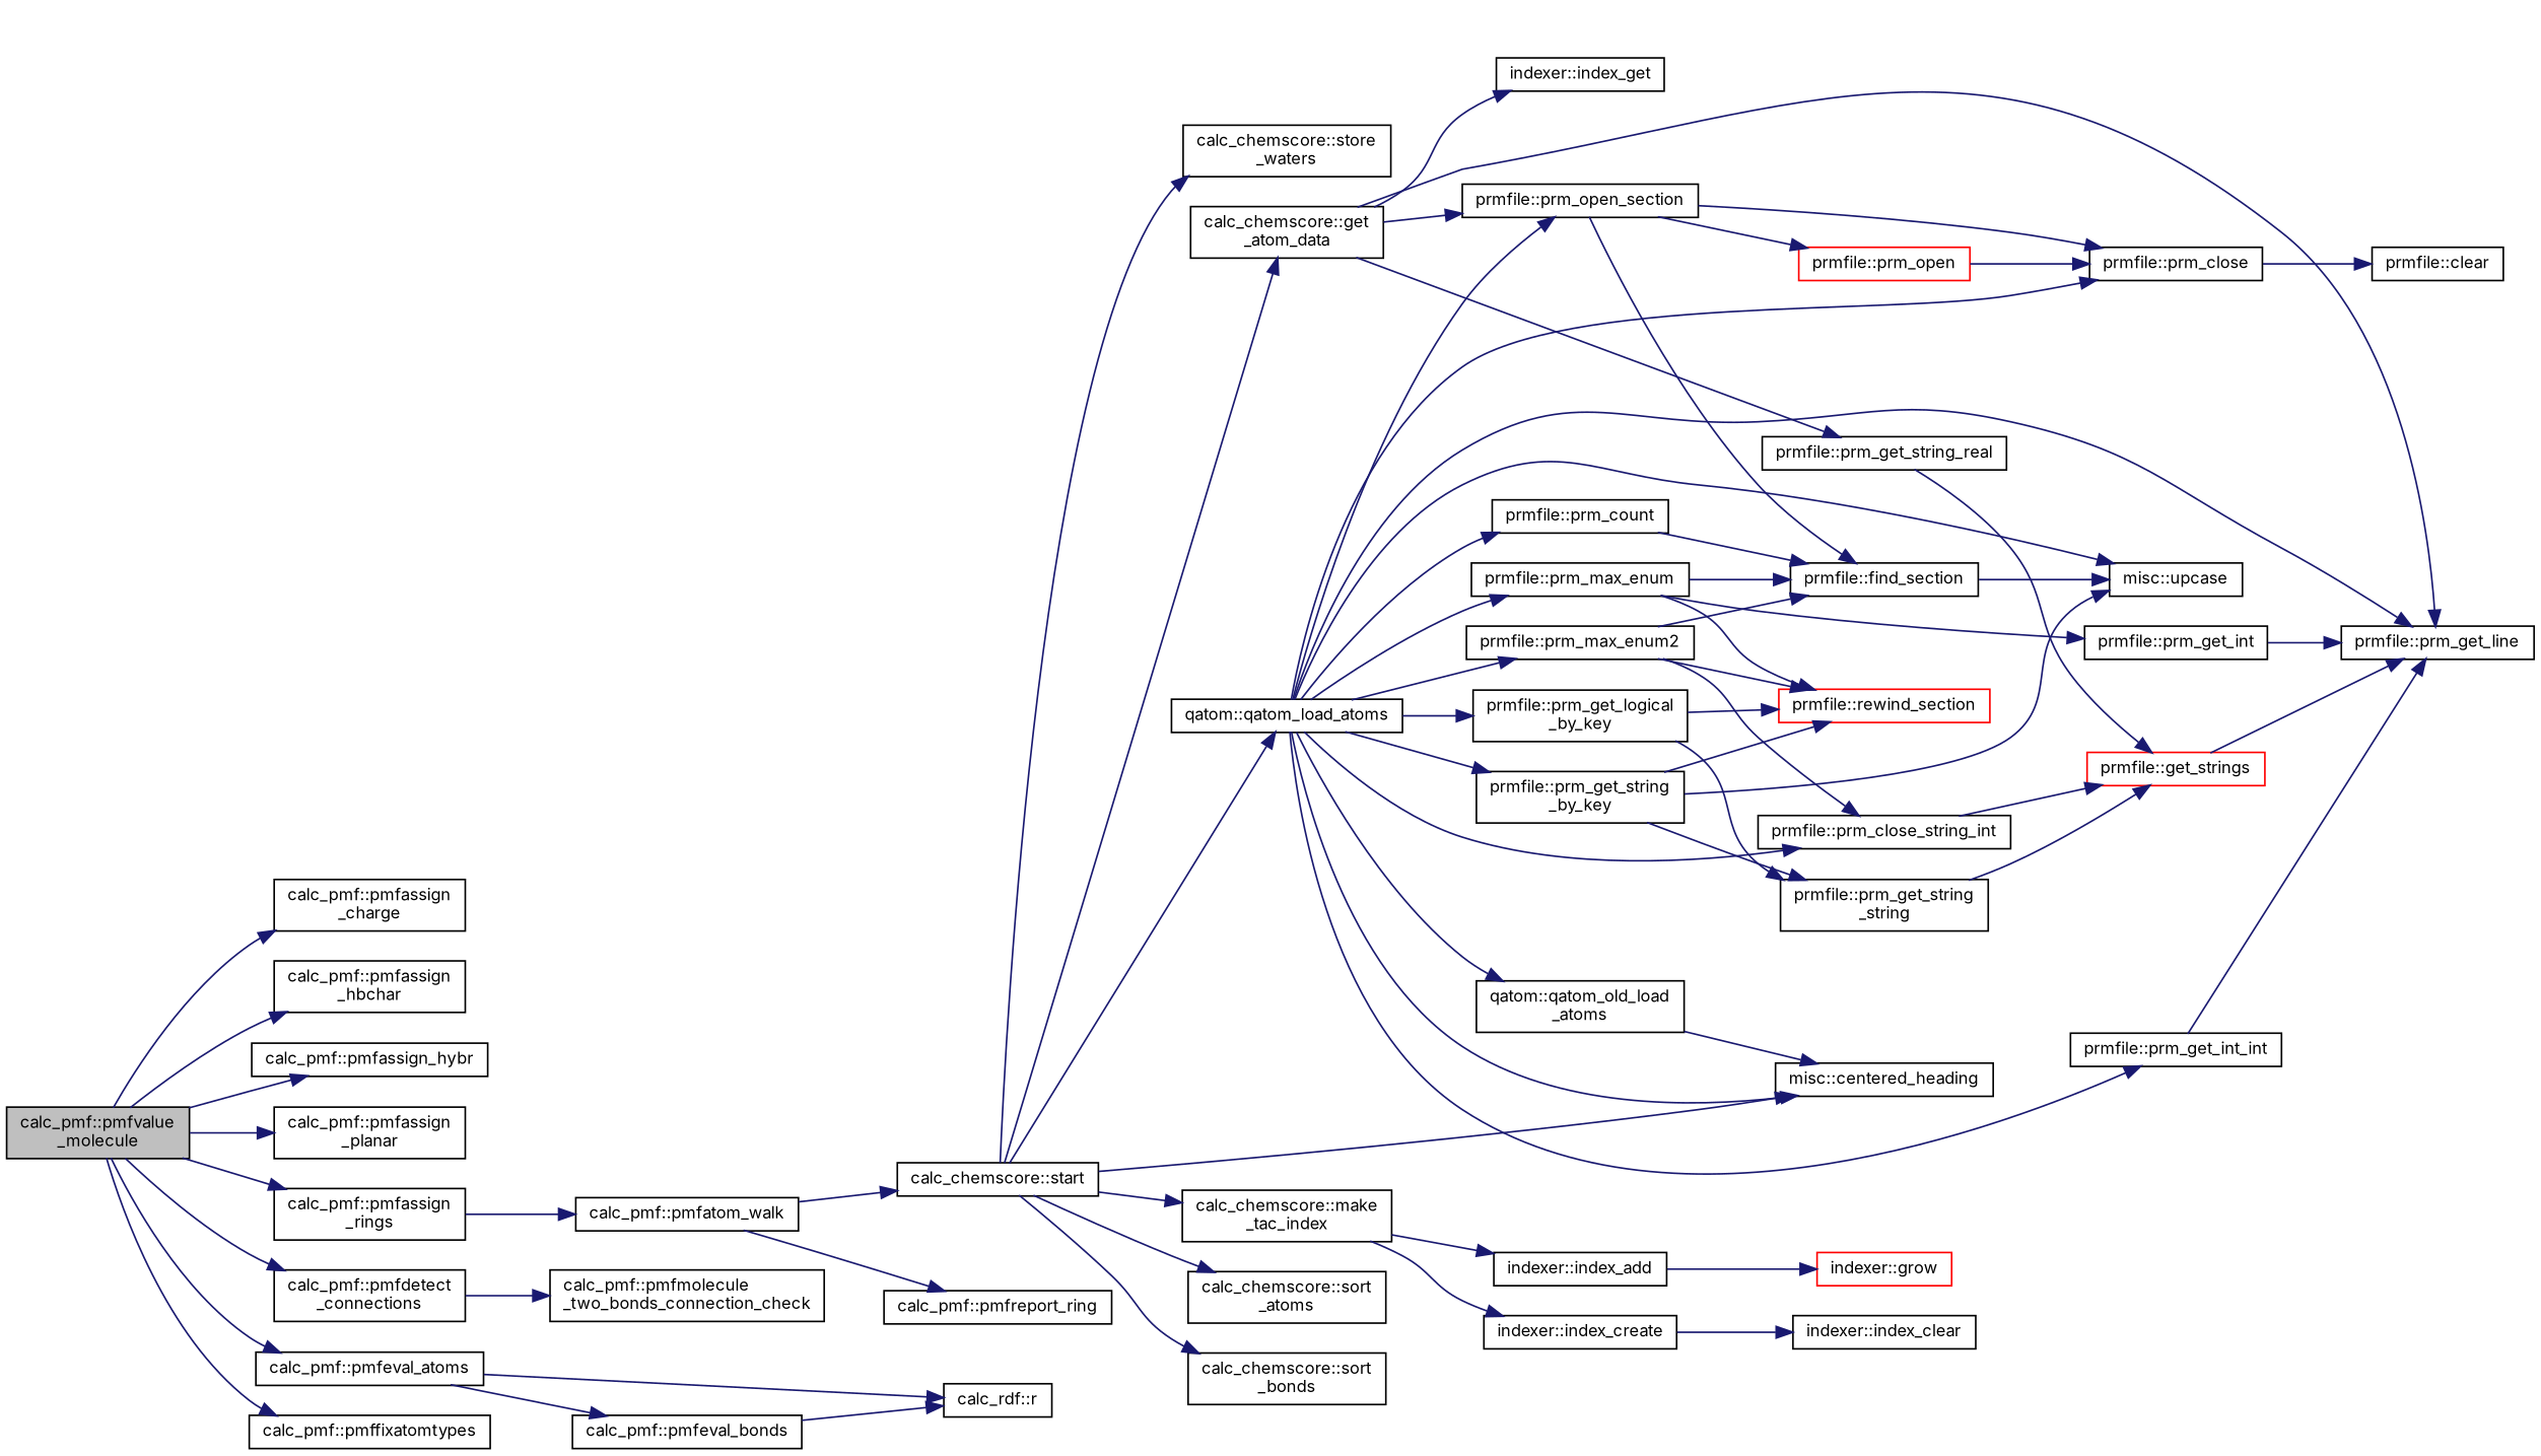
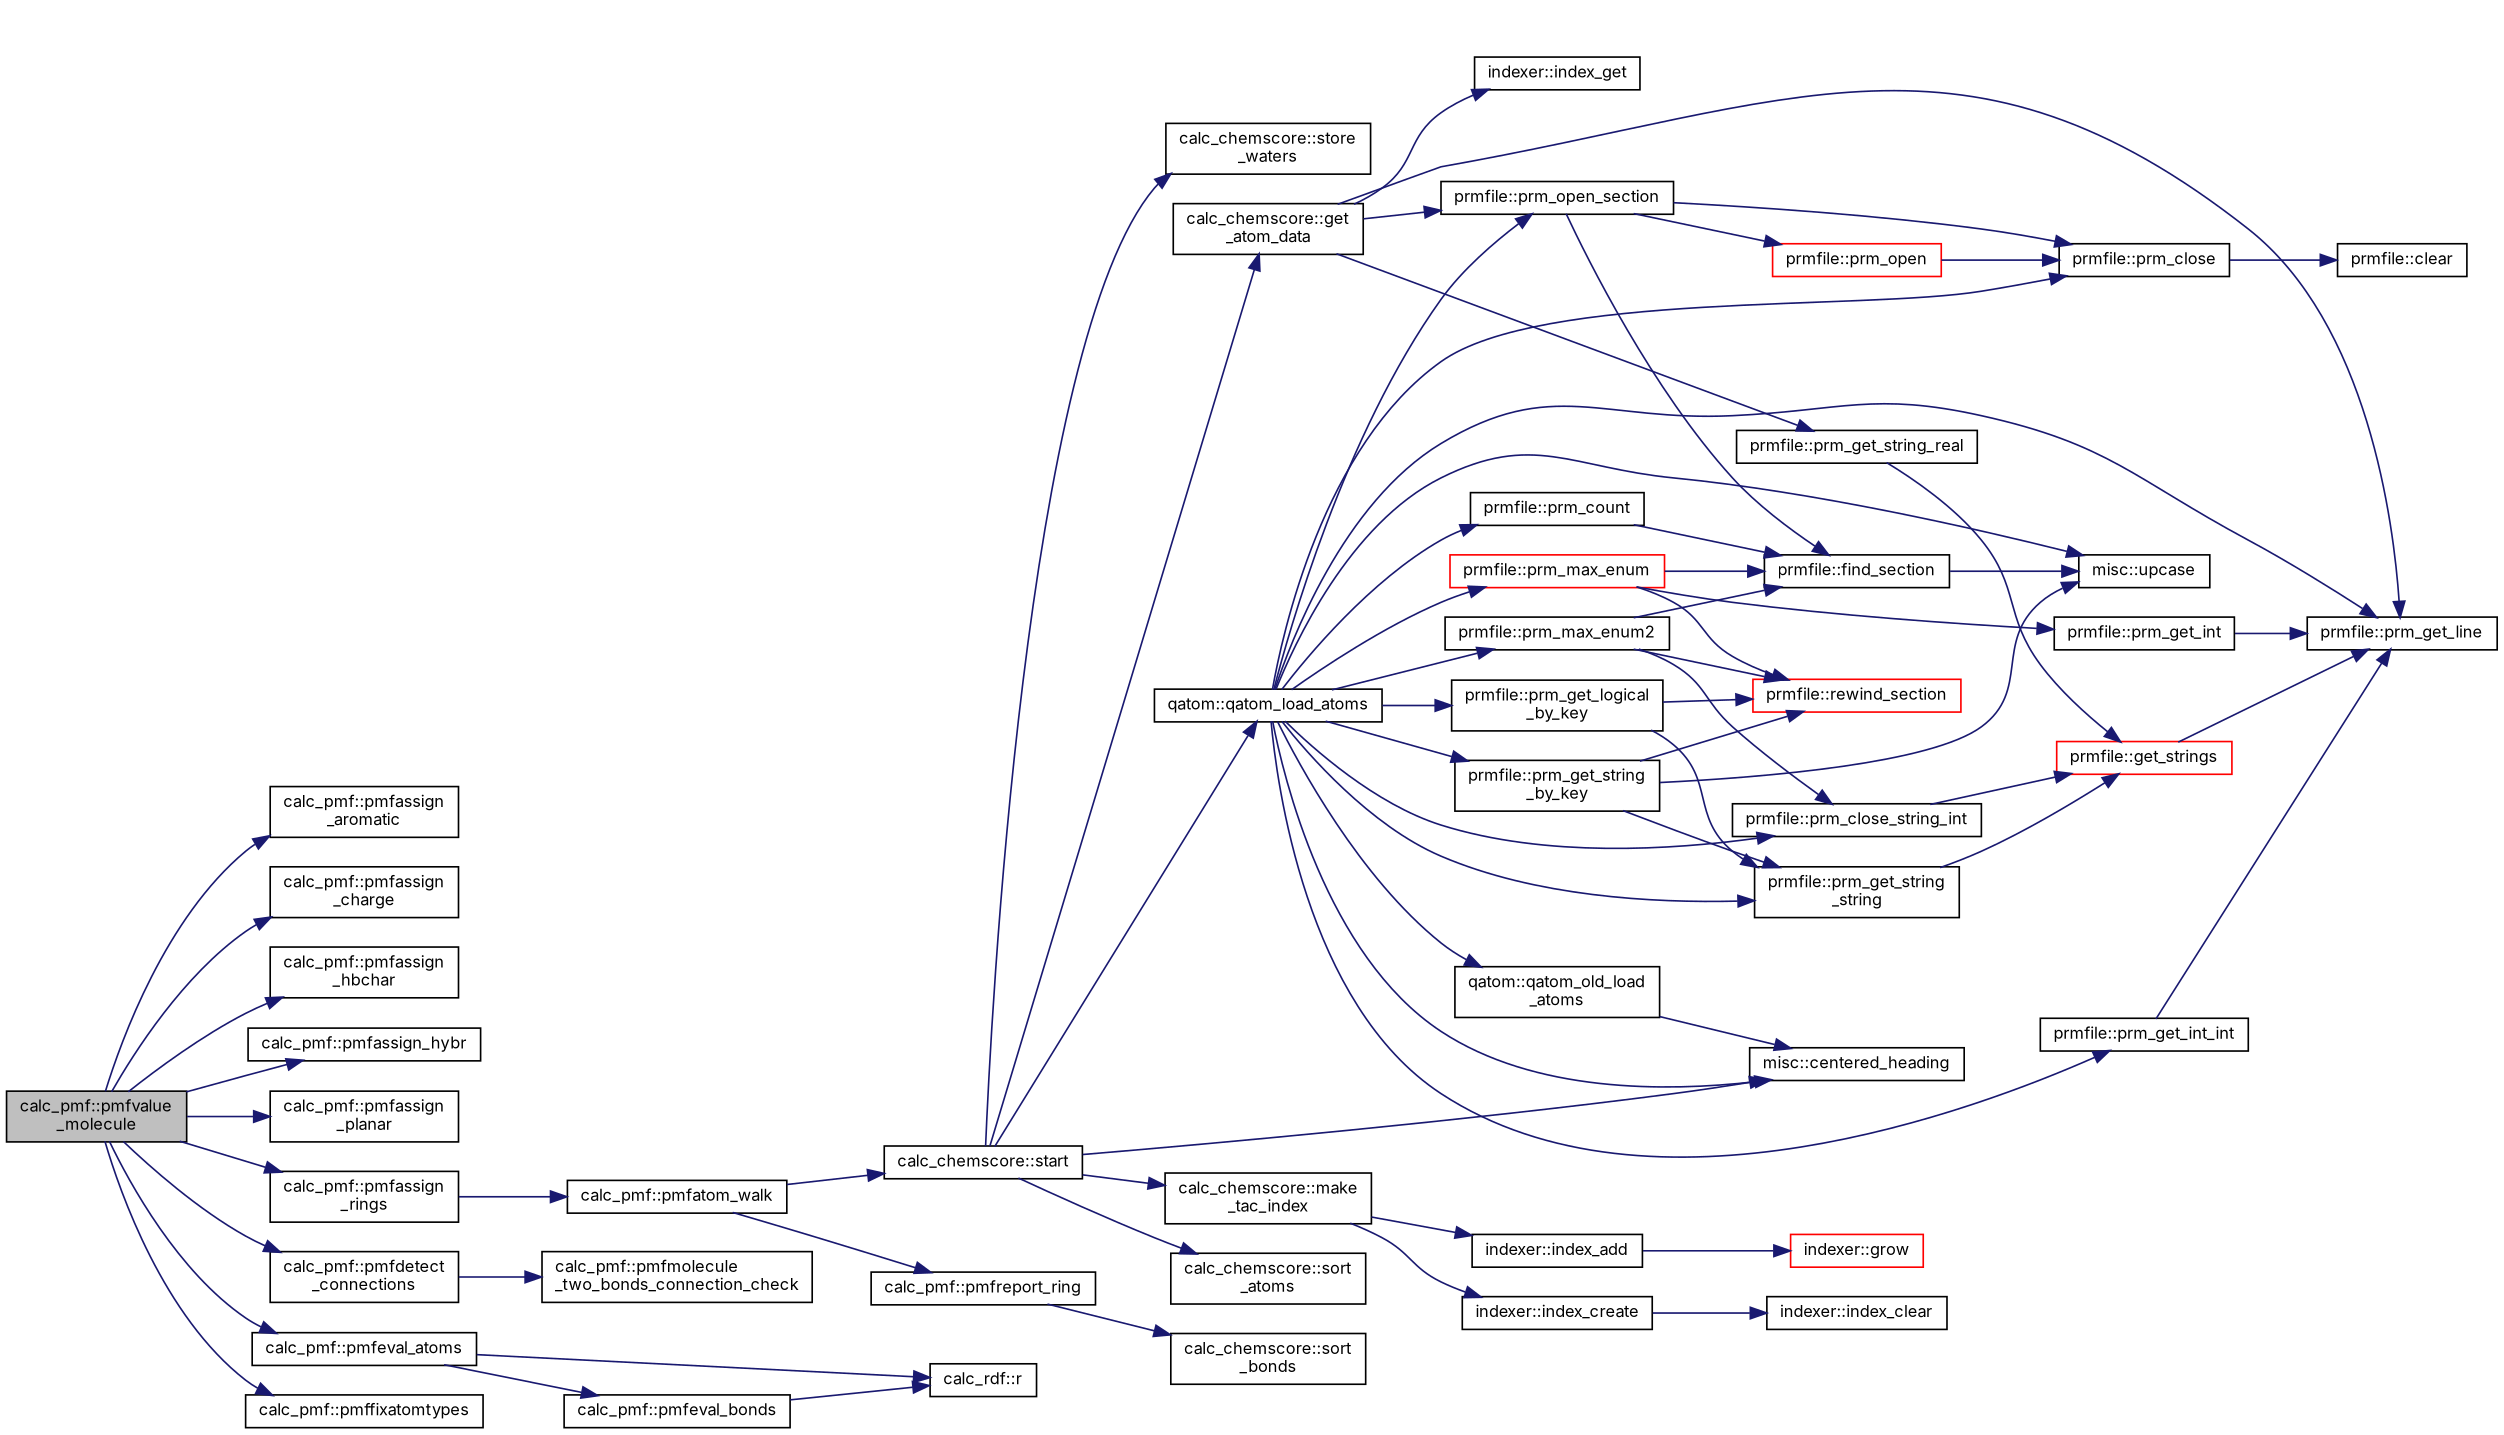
  digraph {
    fontname=Inter
    rankdir=LR
    node [color=black fillcolor=white fontname=Inter fontsize=10 shape=record style=filled]
    edge [color=midnightblue fontname=Inter fontsize=10 labelfontname=Helvetica labelfontsize=10 style=solid]
    n1 [fillcolor=grey75 fontcolor=black height=0.2 label="calc_pmf::pmfvalue\l_molecule" width=0.4]
+   n2 [height=0.2 label="calc_pmf::pmfassign\l_aromatic" width=0.4]
    n3 [height=0.2 label="calc_pmf::pmfassign\l_charge" width=0.4]
    n4 [height=0.2 label="calc_pmf::pmfassign\l_hbchar" width=0.4]
    n5 [height=0.2 label="calc_pmf::pmfassign_hybr" width=0.4]
    n6 [height=0.2 label="calc_pmf::pmfassign\l_planar" width=0.4]
    n7 [height=0.2 label="calc_pmf::pmfassign\l_rings" width=0.4]
    n8 [height=0.2 label="calc_pmf::pmfdetect\l_connections" width=0.4]
    n9 [height=0.2 label="calc_pmf::pmfeval_atoms" width=0.4]
    n10 [height=0.2 label="calc_pmf::pmffixatomtypes" width=0.4]
    n11 [height=0.2 label="calc_pmf::pmfatom_walk" width=0.4]
    n12 [height=0.2 label="calc_pmf::pmfmolecule\l_two_bonds_connection_check" width=0.4]
    n13 [height=0.2 label="calc_pmf::pmfeval_bonds" width=0.4]
    n14 [height=0.2 label="calc_rdf::r" width=0.4]
    n15 [height=0.2 label="calc_pmf::pmfreport_ring" width=0.4]
    n16 [height=0.2 label="calc_chemscore::start" width=0.4]
    n17 [height=0.2 label="misc::centered_heading" width=0.4]
    n18 [height=0.2 label="calc_chemscore::get\l_atom_data" width=0.4]
    n19 [height=0.2 label="calc_chemscore::make\l_tac_index" width=0.4]
    n20 [height=0.2 label="qatom::qatom_load_atoms" width=0.4]
    n21 [height=0.2 label="calc_chemscore::sort\l_atoms" width=0.4]
    n22 [height=0.2 label="calc_chemscore::sort\l_bonds" width=0.4]
    n23 [height=0.2 label="calc_chemscore::store\l_waters" width=0.4]
    n24 [height=0.2 label="indexer::index_get" width=0.4]
    n25 [height=0.2 label="prmfile::prm_get_line" width=0.4]
    n26 [height=0.2 label="prmfile::prm_get_string_real" width=0.4]
    n27 [height=0.2 label="prmfile::prm_open_section" width=0.4]
    n28 [height=0.2 label="indexer::index_add" width=0.4]
    n29 [height=0.2 label="indexer::index_create" width=0.4]
    n30 [height=0.2 label="prmfile::prm_close" width=0.4]
    n31 [height=0.2 label="misc::upcase" width=0.4]
    n32 [height=0.2 label="qatom::qatom_old_load\l_atoms" width=0.4]
    n33 [height=0.2 label="prmfile::prm_close_string_int" width=0.4]
    n34 [height=0.2 label="prmfile::prm_get_logical\l_by_key" width=0.4]
    n35 [height=0.2 label="prmfile::prm_get_string\l_string" width=0.4]
    n36 [height=0.2 label="prmfile::prm_get_string\l_by_key" width=0.4]
    n37 [height=0.2 label="prmfile::prm_count" width=0.4]
-   n38 [height=0.2 label="prmfile::prm_max_enum" width=0.4]
+   n38 [color=red height=0.2 label="prmfile::prm_max_enum" width=0.4]
    n39 [height=0.2 label="prmfile::prm_get_int_int" width=0.4]
    n40 [height=0.2 label="prmfile::prm_max_enum2" width=0.4]
    n41 [color=red height=0.2 label="prmfile::get_strings" width=0.4]
    n42 [color=red height=0.2 label="prmfile::prm_open" width=0.4]
    n43 [height=0.2 label="prmfile::find_section" width=0.4]
    n44 [height=0.2 label="prmfile::clear" width=0.4]
    n45 [color=red height=0.2 label="indexer::grow" width=0.4]
    n46 [height=0.2 label="indexer::index_clear" width=0.4]
    n47 [color=red height=0.2 label="prmfile::rewind_section" width=0.4]
    n48 [height=0.2 label="prmfile::prm_get_int" width=0.4]
+   n1 -> n2
    n1 -> n3
    n1 -> n4
    n1 -> n5
    n1 -> n6
    n1 -> n7
    n1 -> n8
    n1 -> n9
    n1 -> n10
    n7 -> n11
    n8 -> n12
    n9 -> n13
    n9 -> n14
    n11 -> n15
    n11 -> n16
    n13 -> n14
    n16 -> n17
    n16 -> n18
    n16 -> n19
    n16 -> n20
    n16 -> n21
-   n16 -> n22
+   n15 -> n22
    n16 -> n23
    n18 -> n24
    n18 -> n25
    n18 -> n26
    n18 -> n27
    n19 -> n28
    n19 -> n29
    n20 -> n17
    n20 -> n25
    n20 -> n27
    n20 -> n30
    n20 -> n31
    n20 -> n32
    n20 -> n33
    n20 -> n34
+   n20 -> n35
    n20 -> n36
    n20 -> n37
    n20 -> n38
    n20 -> n39
    n20 -> n40
    n26 -> n41
    n27 -> n30
    n27 -> n42
    n27 -> n43
    n28 -> n45
    n29 -> n46
    n30 -> n44
    n32 -> n17
    n33 -> n41
    n34 -> n35
    n34 -> n47
    n35 -> n41
    n36 -> n31
    n36 -> n35
    n36 -> n47
    n37 -> n43
    n38 -> n43
    n38 -> n47
    n38 -> n48
    n39 -> n25
    n40 -> n33
    n40 -> n43
    n40 -> n47
    n41 -> n25
    n42 -> n30
    n43 -> n31
    n48 -> n25
  }
